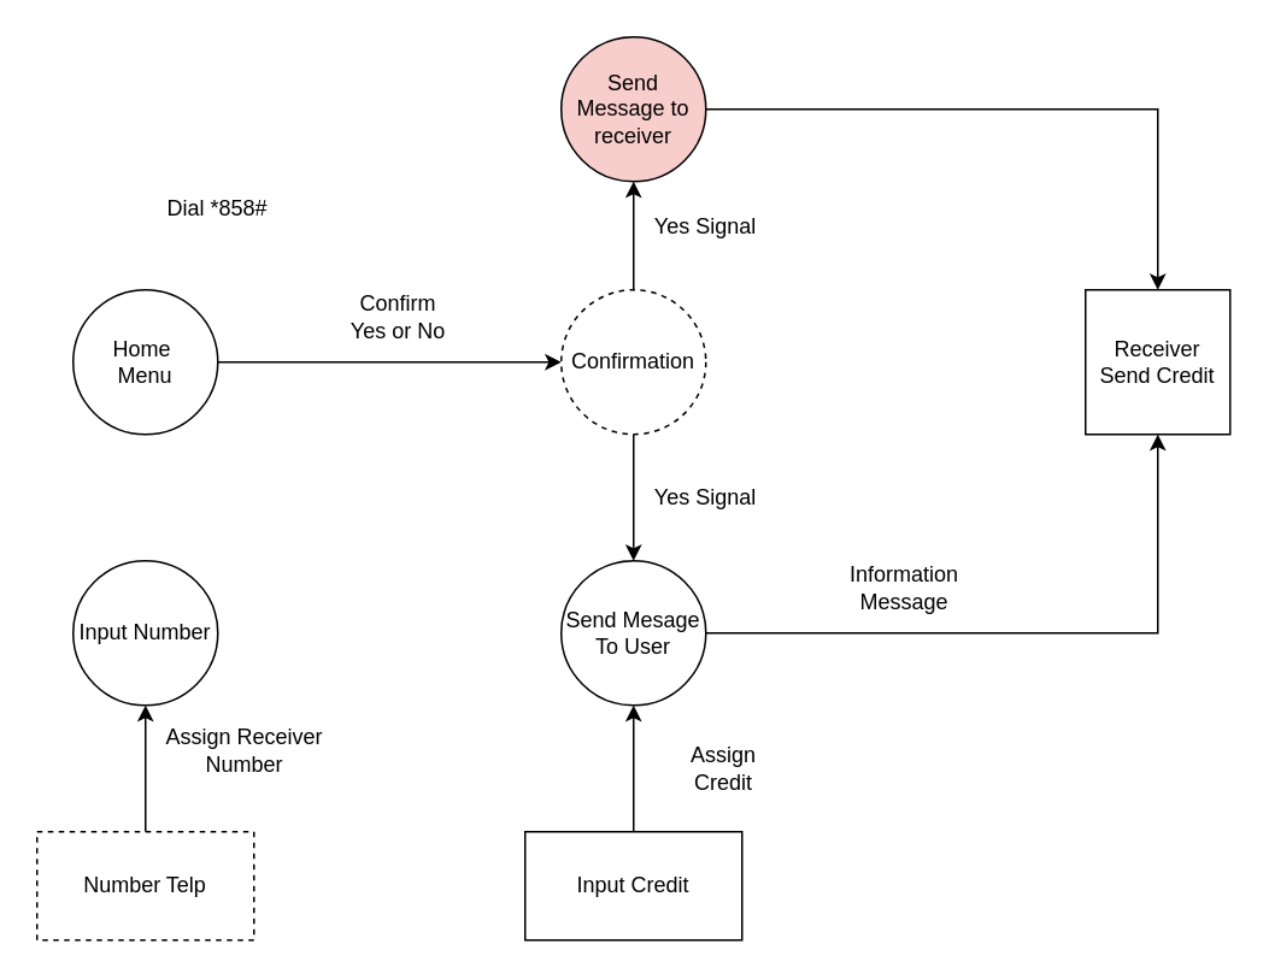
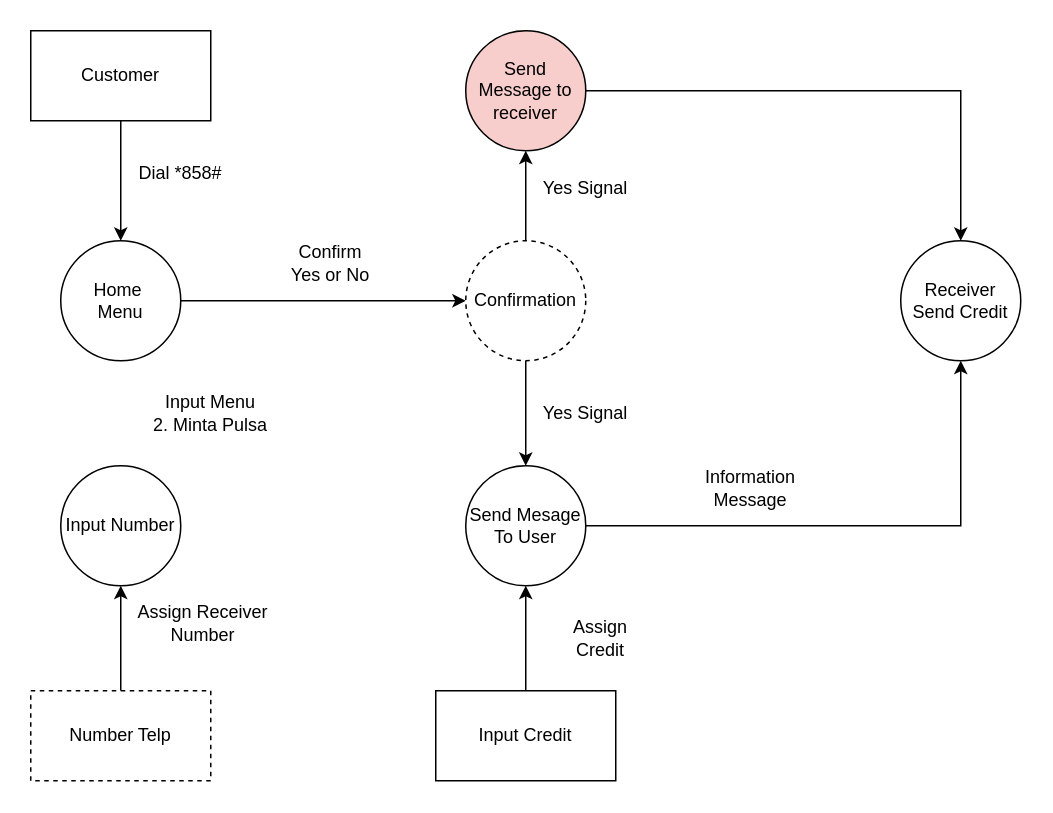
  <mxCell id="0" />
  <mxCell id="1" parent="0" />
+ <mxCell id="2" style="edgeStyle=orthogonalEdgeStyle;rounded=0;orthogonalLoop=1;jettySize=auto;html=1;" edge="1" parent="1" source="3" target="5"><mxGeometry relative="1" as="geometry" /></mxCell>
+ <mxCell id="3" value="Customer" style="rounded=0;whiteSpace=wrap;html=1;" vertex="1" parent="1"><mxGeometry x="20" width="120" height="60" as="geometry" y="20" /></mxCell>
  <mxCell id="4" style="edgeStyle=orthogonalEdgeStyle;rounded=0;orthogonalLoop=1;jettySize=auto;html=1;" edge="1" parent="1" source="5" target="11"><mxGeometry relative="1" as="geometry" /></mxCell>
  <mxCell id="5" value="Home&amp;nbsp;&lt;div&gt;Menu&lt;/div&gt;" style="ellipse;whiteSpace=wrap;html=1;aspect=fixed;" vertex="1" parent="1"><mxGeometry x="40" y="160" width="80" height="80" as="geometry" /></mxCell>
  <mxCell id="6" value="Input Number" style="ellipse;whiteSpace=wrap;html=1;aspect=fixed;" vertex="1" parent="1"><mxGeometry x="40" y="310" width="80" height="80" as="geometry" /></mxCell>
  <mxCell id="7" style="edgeStyle=orthogonalEdgeStyle;rounded=0;orthogonalLoop=1;jettySize=auto;html=1;" edge="1" parent="1" source="8" target="6"><mxGeometry relative="1" as="geometry" /></mxCell>
  <mxCell id="8" value="Number Telp" style="rounded=0;whiteSpace=wrap;html=1;dashed=1;" vertex="1" parent="1"><mxGeometry x="20" y="460" width="120" height="60" as="geometry" /></mxCell>
  <mxCell id="9" style="edgeStyle=orthogonalEdgeStyle;rounded=0;orthogonalLoop=1;jettySize=auto;html=1;exitX=0.5;exitY=0;exitDx=0;exitDy=0;" edge="1" parent="1" source="11" target="13"><mxGeometry relative="1" as="geometry" /></mxCell>
  <mxCell id="10" style="edgeStyle=orthogonalEdgeStyle;rounded=0;orthogonalLoop=1;jettySize=auto;html=1;" edge="1" parent="1" source="11" target="15"><mxGeometry relative="1" as="geometry" /></mxCell>
  <mxCell id="11" value="Confirmation" style="ellipse;whiteSpace=wrap;html=1;aspect=fixed;dashed=1;" vertex="1" parent="1"><mxGeometry x="310" y="160" width="80" height="80" as="geometry" /></mxCell>
  <mxCell id="12" style="edgeStyle=orthogonalEdgeStyle;rounded=0;orthogonalLoop=1;jettySize=auto;html=1;exitX=1;exitY=0.5;exitDx=0;exitDy=0;entryX=0.5;entryY=0;entryDx=0;entryDy=0;" edge="1" parent="1" source="13" target="18"><mxGeometry relative="1" as="geometry" /></mxCell>
  <mxCell id="13" value="Send Message to receiver" style="ellipse;whiteSpace=wrap;html=1;aspect=fixed;fillColor=#f8cecc;" vertex="1" parent="1"><mxGeometry x="310" width="80" height="80" as="geometry" y="20" /></mxCell>
  <mxCell id="14" style="edgeStyle=orthogonalEdgeStyle;rounded=0;orthogonalLoop=1;jettySize=auto;html=1;entryX=0.5;entryY=1;entryDx=0;entryDy=0;" edge="1" parent="1" source="15" target="18"><mxGeometry relative="1" as="geometry" /></mxCell>
  <mxCell id="15" value="Send Mesage To User" style="ellipse;whiteSpace=wrap;html=1;aspect=fixed;" vertex="1" parent="1"><mxGeometry x="310" y="310" width="80" height="80" as="geometry" /></mxCell>
  <mxCell id="16" style="edgeStyle=orthogonalEdgeStyle;rounded=0;orthogonalLoop=1;jettySize=auto;html=1;" edge="1" parent="1" source="17" target="15"><mxGeometry relative="1" as="geometry" /></mxCell>
  <mxCell id="17" value="Input Credit" style="rounded=0;whiteSpace=wrap;html=1;" vertex="1" parent="1"><mxGeometry x="290" y="460" width="120" height="60" as="geometry" /></mxCell>
- <mxCell id="18" value="Receiver Send Credit" style="whiteSpace=wrap;html=1;aspect=fixed;rounded=0;" vertex="1" parent="1"><mxGeometry x="600" y="160" width="80" height="80" as="geometry" /></mxCell>
+ <mxCell id="18" value="Receiver Send Credit" style="ellipse;whiteSpace=wrap;html=1;aspect=fixed;" vertex="1" parent="1"><mxGeometry x="600" y="160" width="80" height="80" as="geometry" /></mxCell>
  <mxCell id="19" value="Dial *858#" style="text;html=1;align=center;verticalAlign=middle;whiteSpace=wrap;rounded=0;" vertex="1" parent="1"><mxGeometry x="90" y="100" width="60" height="30" as="geometry" /></mxCell>
+ <mxCell id="20" value="Input Menu&lt;div&gt;2. Minta Pulsa&lt;/div&gt;" style="text;html=1;align=center;verticalAlign=middle;whiteSpace=wrap;rounded=0;" vertex="1" parent="1"><mxGeometry x="100" y="260" width="80" height="30" as="geometry" /></mxCell>
  <mxCell id="21" value="Confirm&lt;div&gt;Yes or No&lt;/div&gt;" style="text;html=1;align=center;verticalAlign=middle;whiteSpace=wrap;rounded=0;" vertex="1" parent="1"><mxGeometry x="190" y="160" width="60" height="30" as="geometry" /></mxCell>
  <mxCell id="22" value="Assign Receiver Number" style="text;html=1;align=center;verticalAlign=middle;whiteSpace=wrap;rounded=0;" vertex="1" parent="1"><mxGeometry x="90" y="400" width="90" height="30" as="geometry" /></mxCell>
  <mxCell id="23" value="Yes Signal" style="text;html=1;align=center;verticalAlign=middle;whiteSpace=wrap;rounded=0;" vertex="1" parent="1"><mxGeometry x="360" y="110" width="60" height="30" as="geometry" /></mxCell>
  <mxCell id="24" value="Yes Signal" style="text;html=1;align=center;verticalAlign=middle;whiteSpace=wrap;rounded=0;" vertex="1" parent="1"><mxGeometry x="360" y="260" width="60" height="30" as="geometry" /></mxCell>
  <mxCell id="25" value="Information Message" style="text;html=1;align=center;verticalAlign=middle;whiteSpace=wrap;rounded=0;" vertex="1" parent="1"><mxGeometry x="470" y="310" width="60" height="30" as="geometry" /></mxCell>
  <mxCell id="26" value="Assign Credit" style="text;html=1;align=center;verticalAlign=middle;whiteSpace=wrap;rounded=0;" vertex="1" parent="1"><mxGeometry x="370" y="410" width="60" height="30" as="geometry" /></mxCell>
